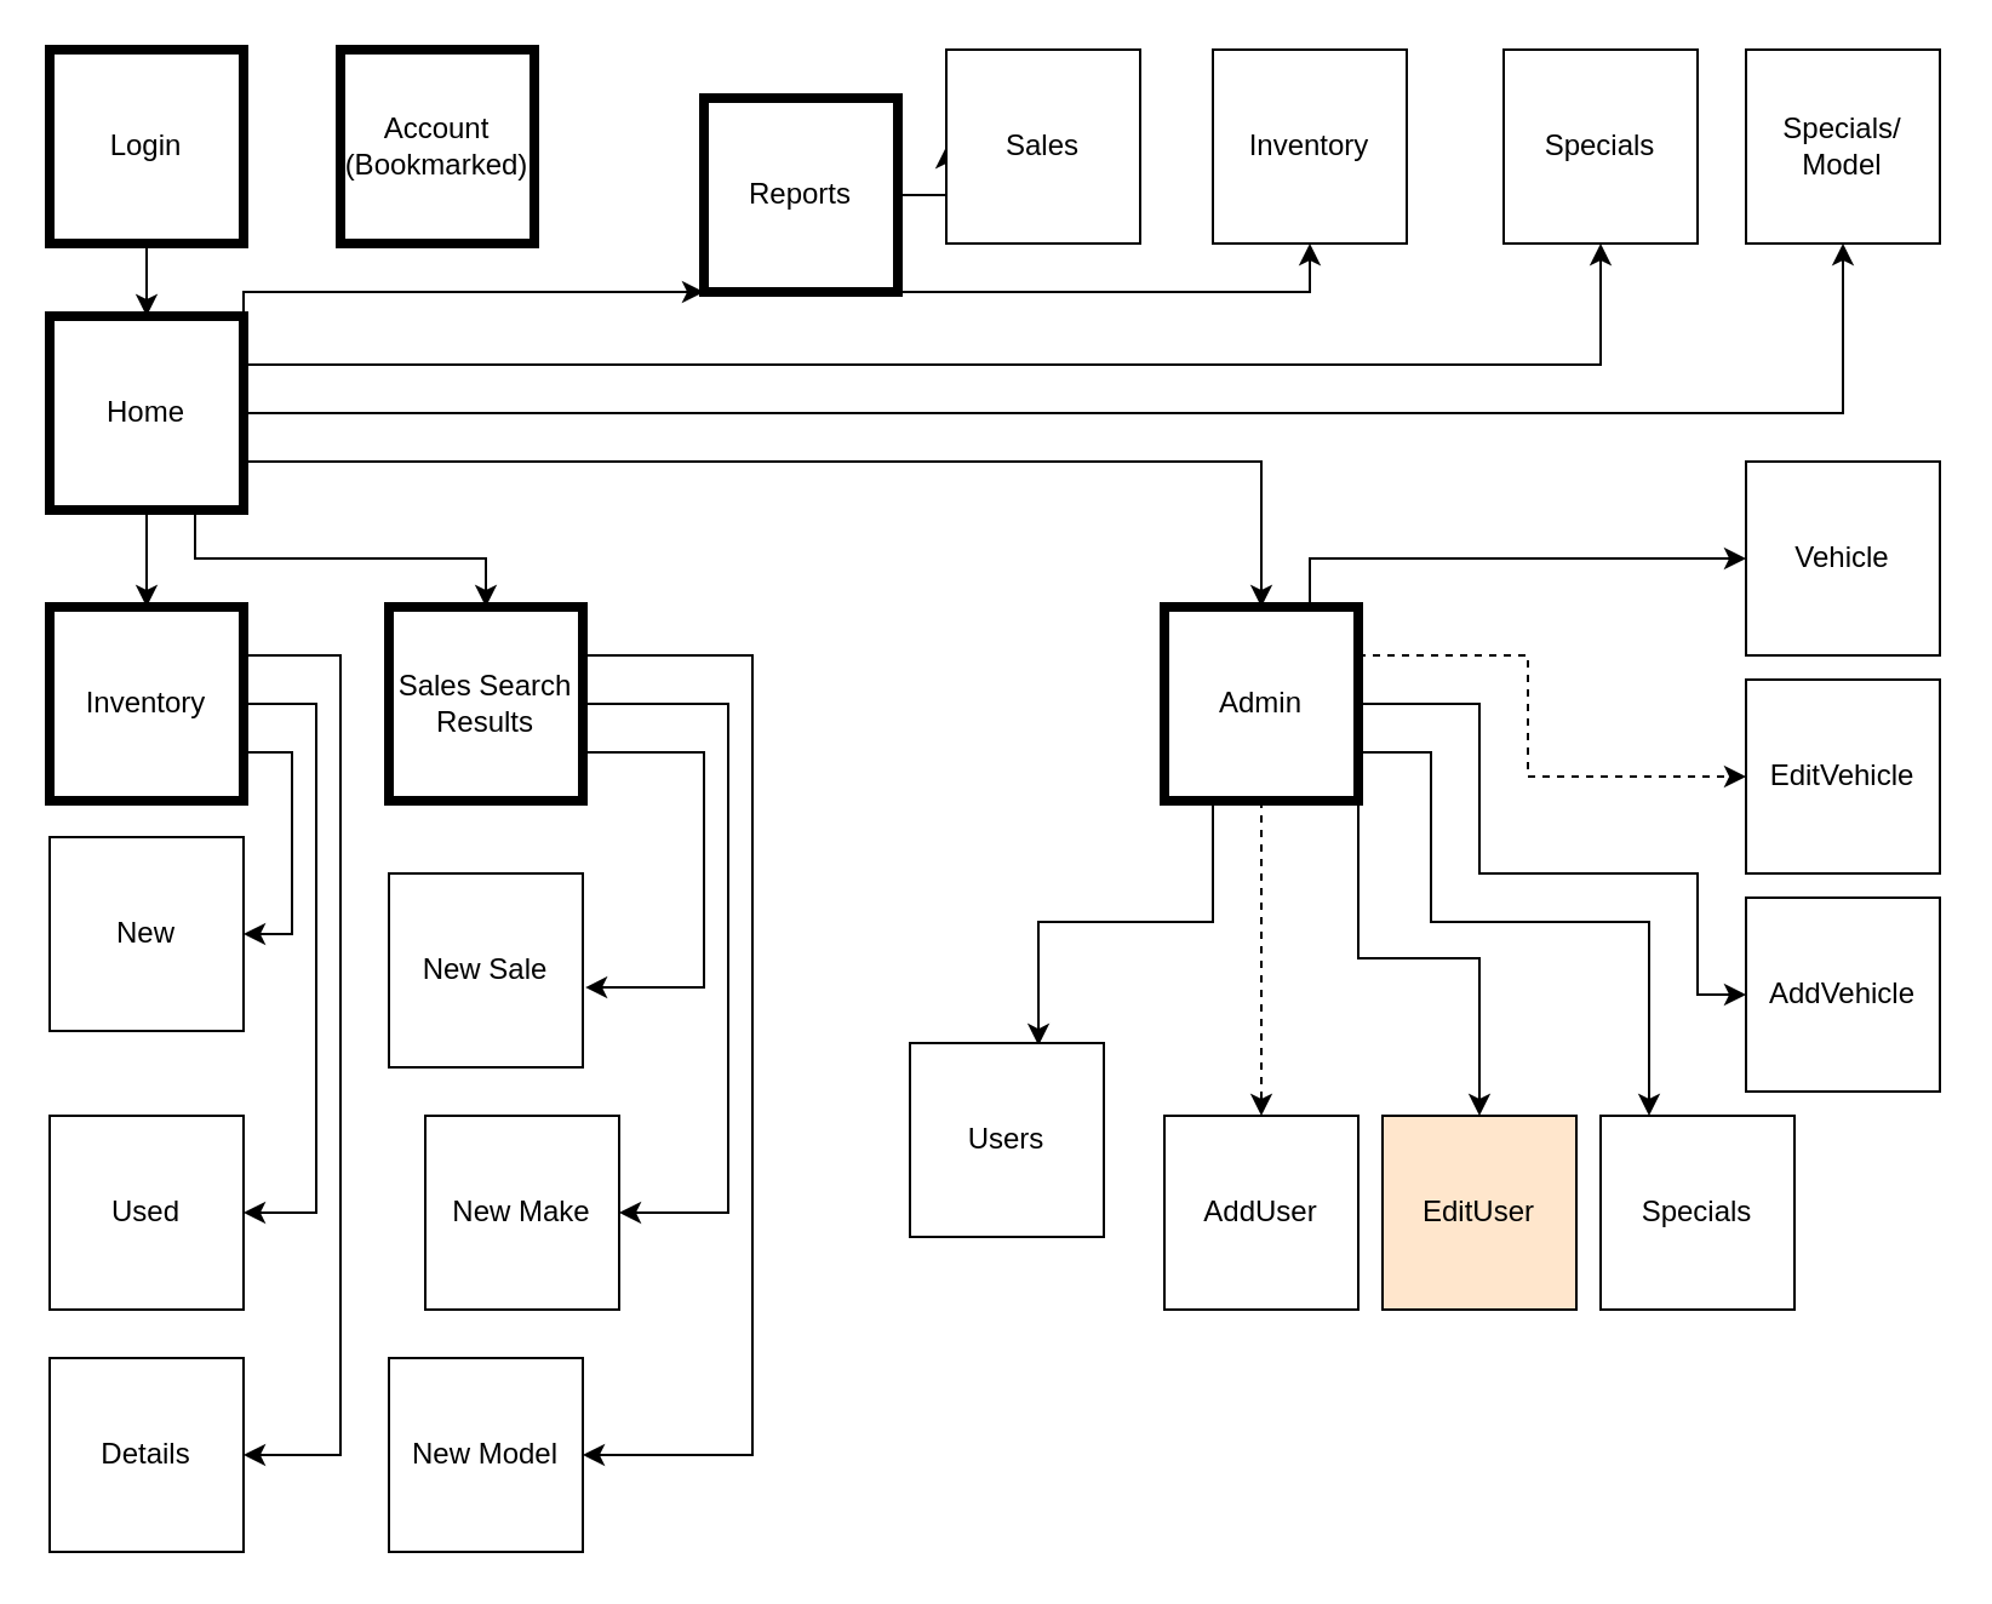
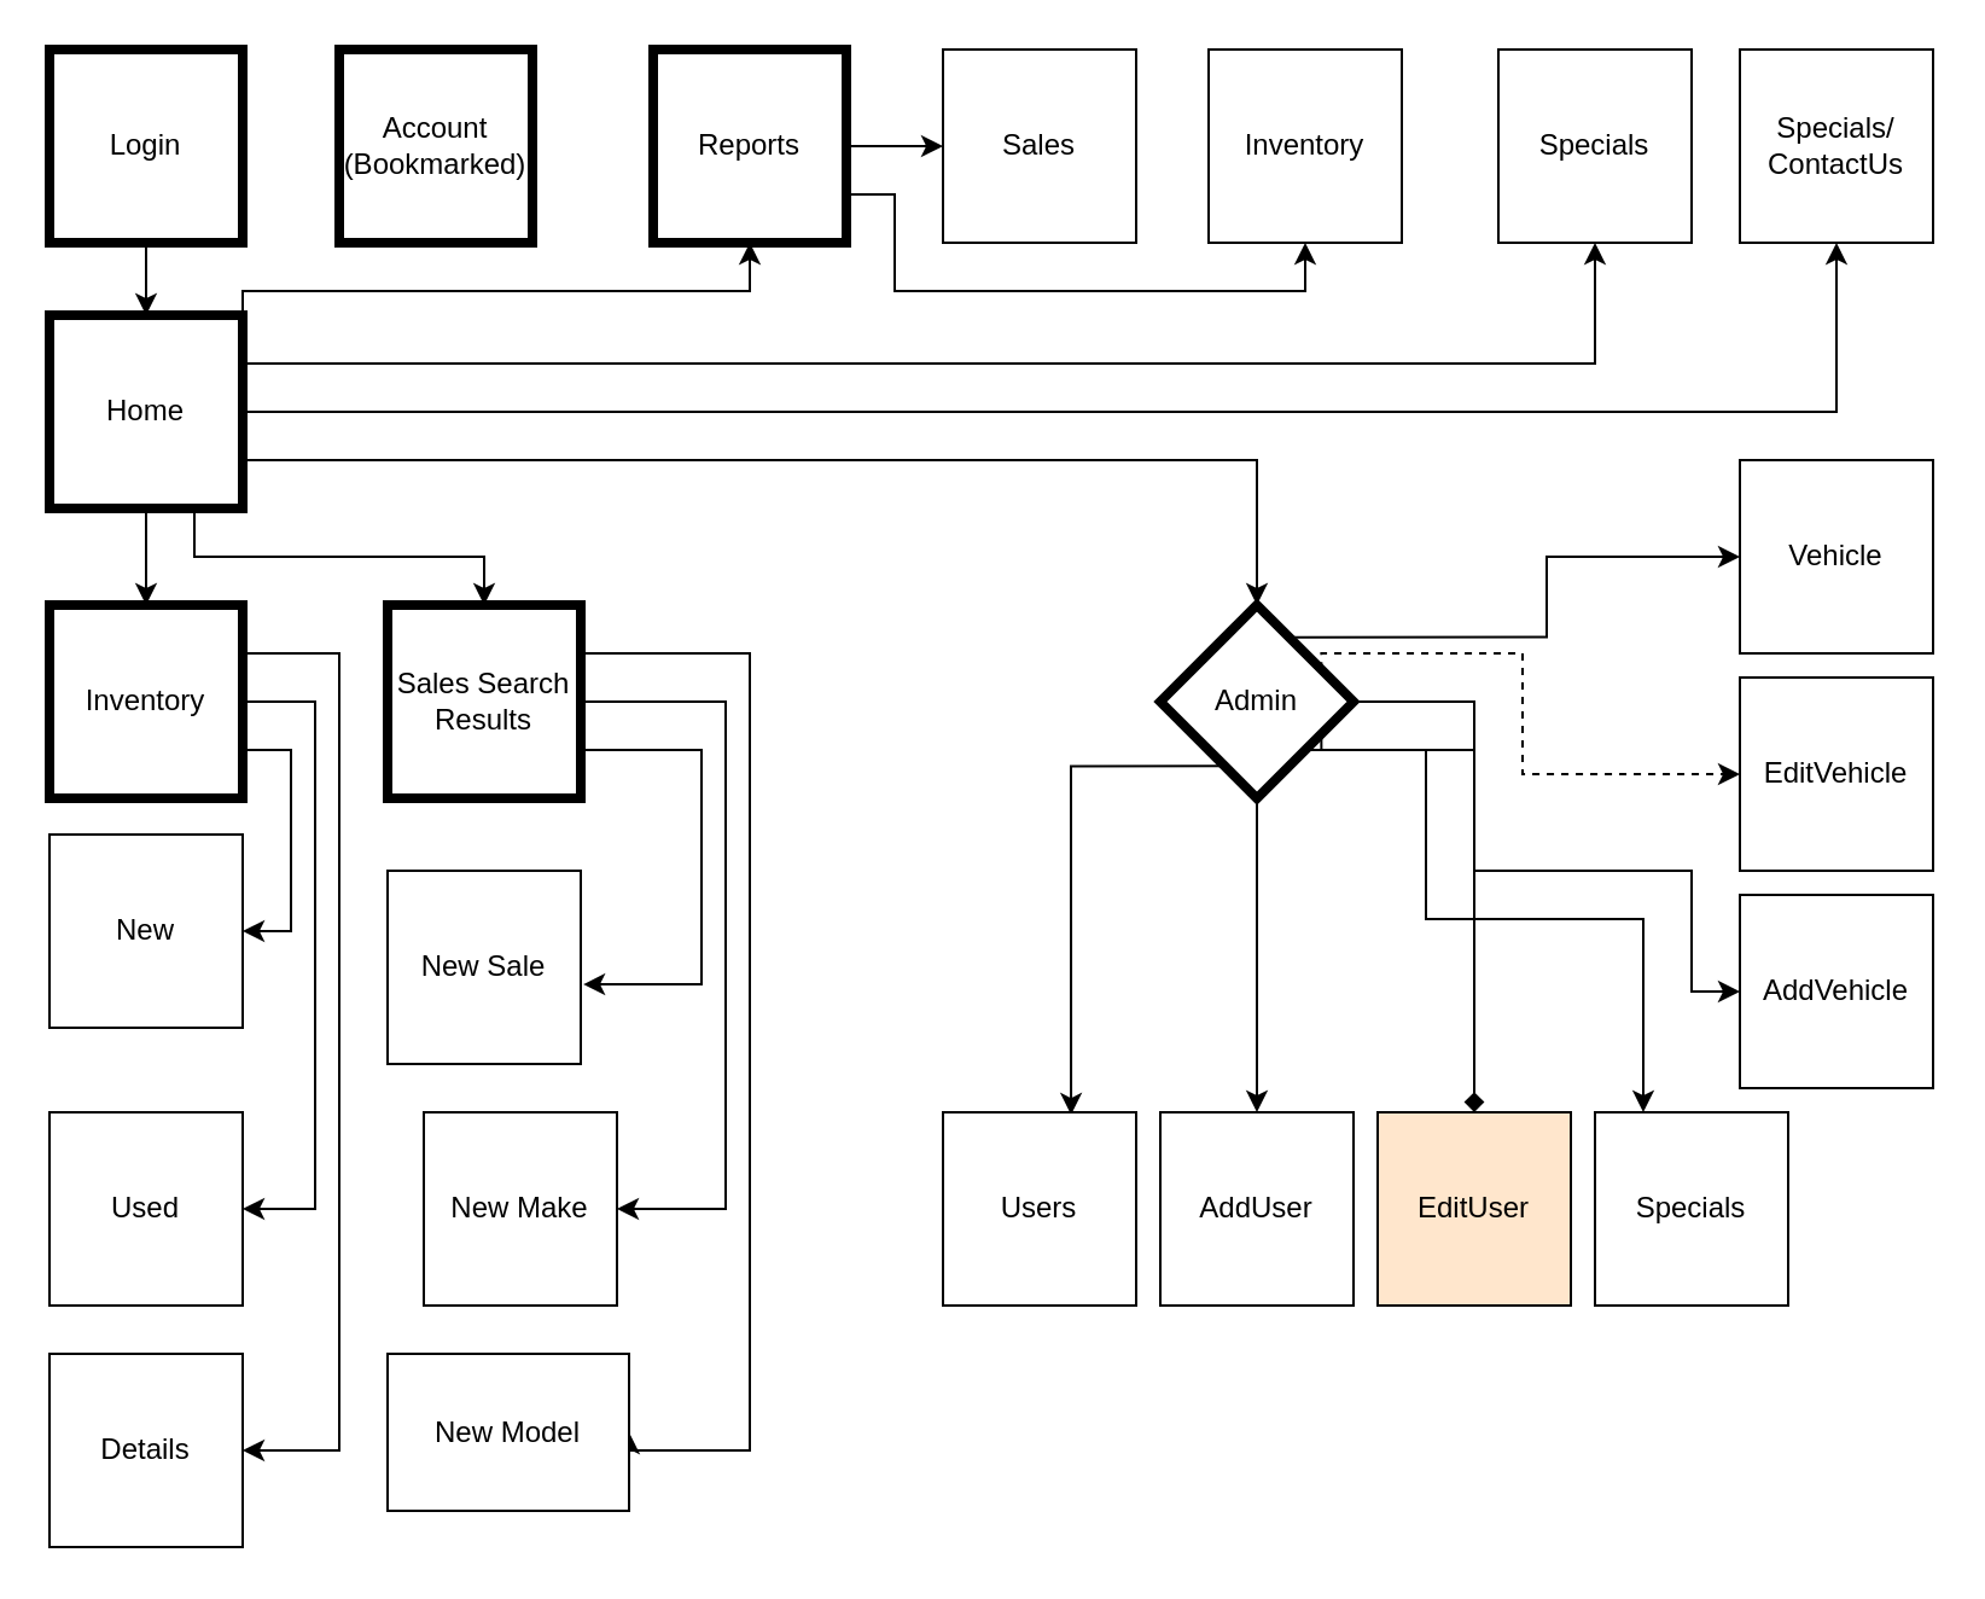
  <mxCell id="0" />
  <mxCell id="1" parent="0" />
  <mxCell id="2" value="" style="edgeStyle=orthogonalEdgeStyle;rounded=0;orthogonalLoop=1;jettySize=auto;html=1;" edge="1" parent="1" source="3" target="10"><mxGeometry relative="1" as="geometry" /></mxCell>
  <mxCell id="3" value="Login" style="whiteSpace=wrap;html=1;aspect=fixed;strokeWidth=4;" vertex="1" parent="1"><mxGeometry x="20" y="20" width="80" height="80" as="geometry" /></mxCell>
  <mxCell id="4" value="" style="edgeStyle=orthogonalEdgeStyle;rounded=0;orthogonalLoop=1;jettySize=auto;html=1;exitX=1;exitY=0;exitDx=0;exitDy=0;" edge="1" parent="1" source="10" target="29"><mxGeometry relative="1" as="geometry"><Array as="points"><mxPoint x="100" y="120" /><mxPoint x="310" y="120" /></Array></mxGeometry></mxCell>
  <mxCell id="5" value="" style="edgeStyle=orthogonalEdgeStyle;rounded=0;orthogonalLoop=1;jettySize=auto;html=1;" edge="1" parent="1" source="10" target="14"><mxGeometry relative="1" as="geometry" /></mxCell>
  <mxCell id="6" style="edgeStyle=orthogonalEdgeStyle;rounded=0;orthogonalLoop=1;jettySize=auto;html=1;exitX=1;exitY=0.75;exitDx=0;exitDy=0;entryX=0.5;entryY=0;entryDx=0;entryDy=0;" edge="1" parent="1" source="10" target="25"><mxGeometry relative="1" as="geometry" /></mxCell>
  <mxCell id="7" style="edgeStyle=orthogonalEdgeStyle;rounded=0;orthogonalLoop=1;jettySize=auto;html=1;exitX=0.75;exitY=1;exitDx=0;exitDy=0;" edge="1" parent="1" source="10" target="18"><mxGeometry relative="1" as="geometry" /></mxCell>
  <mxCell id="8" style="edgeStyle=orthogonalEdgeStyle;rounded=0;orthogonalLoop=1;jettySize=auto;html=1;exitX=1;exitY=0.5;exitDx=0;exitDy=0;entryX=0.5;entryY=1;entryDx=0;entryDy=0;" edge="1" parent="1" source="10" target="46"><mxGeometry relative="1" as="geometry" /></mxCell>
  <mxCell id="9" style="edgeStyle=orthogonalEdgeStyle;rounded=0;orthogonalLoop=1;jettySize=auto;html=1;exitX=1;exitY=0.25;exitDx=0;exitDy=0;entryX=0.5;entryY=1;entryDx=0;entryDy=0;" edge="1" parent="1" source="10" target="47"><mxGeometry relative="1" as="geometry" /></mxCell>
  <mxCell id="10" value="Home" style="whiteSpace=wrap;html=1;aspect=fixed;strokeWidth=4;" vertex="1" parent="1"><mxGeometry x="20" y="130" width="80" height="80" as="geometry" /></mxCell>
  <mxCell id="11" style="edgeStyle=orthogonalEdgeStyle;rounded=0;orthogonalLoop=1;jettySize=auto;html=1;exitX=1;exitY=0.25;exitDx=0;exitDy=0;entryX=1;entryY=0.5;entryDx=0;entryDy=0;" edge="1" parent="1" source="14" target="30"><mxGeometry relative="1" as="geometry"><Array as="points"><mxPoint x="140" y="270" /><mxPoint x="140" y="600" /></Array></mxGeometry></mxCell>
  <mxCell id="12" style="edgeStyle=orthogonalEdgeStyle;rounded=0;orthogonalLoop=1;jettySize=auto;html=1;exitX=1;exitY=0.5;exitDx=0;exitDy=0;entryX=1;entryY=0.5;entryDx=0;entryDy=0;" edge="1" parent="1" source="14" target="31"><mxGeometry relative="1" as="geometry"><Array as="points"><mxPoint x="130" y="290" /><mxPoint x="130" y="500" /></Array></mxGeometry></mxCell>
  <mxCell id="13" style="edgeStyle=orthogonalEdgeStyle;rounded=0;orthogonalLoop=1;jettySize=auto;html=1;exitX=1;exitY=0.75;exitDx=0;exitDy=0;entryX=1;entryY=0.5;entryDx=0;entryDy=0;" edge="1" parent="1" source="14" target="32"><mxGeometry relative="1" as="geometry" /></mxCell>
  <mxCell id="14" value="Inventory" style="whiteSpace=wrap;html=1;aspect=fixed;strokeWidth=4;" vertex="1" parent="1"><mxGeometry x="20" y="250" width="80" height="80" as="geometry" /></mxCell>
  <mxCell id="15" style="edgeStyle=orthogonalEdgeStyle;rounded=0;orthogonalLoop=1;jettySize=auto;html=1;exitX=1;exitY=0.25;exitDx=0;exitDy=0;entryX=1;entryY=0.5;entryDx=0;entryDy=0;" edge="1" parent="1" source="18" target="35"><mxGeometry relative="1" as="geometry"><Array as="points"><mxPoint x="310" y="270" /><mxPoint x="310" y="600" /></Array></mxGeometry></mxCell>
  <mxCell id="16" style="edgeStyle=orthogonalEdgeStyle;rounded=0;orthogonalLoop=1;jettySize=auto;html=1;exitX=1;exitY=0.5;exitDx=0;exitDy=0;entryX=1;entryY=0.5;entryDx=0;entryDy=0;" edge="1" parent="1" source="18" target="33"><mxGeometry relative="1" as="geometry"><Array as="points"><mxPoint x="300" y="290" /><mxPoint x="300" y="500" /></Array></mxGeometry></mxCell>
  <mxCell id="17" style="edgeStyle=orthogonalEdgeStyle;rounded=0;orthogonalLoop=1;jettySize=auto;html=1;exitX=1;exitY=0.75;exitDx=0;exitDy=0;entryX=1.013;entryY=0.588;entryDx=0;entryDy=0;entryPerimeter=0;" edge="1" parent="1" source="18" target="34"><mxGeometry relative="1" as="geometry"><Array as="points"><mxPoint x="290" y="310" /><mxPoint x="290" y="407" /></Array></mxGeometry></mxCell>
  <mxCell id="18" value="Sales Search&lt;br&gt;Results" style="whiteSpace=wrap;html=1;aspect=fixed;strokeWidth=4;" vertex="1" parent="1"><mxGeometry x="160" y="250" width="80" height="80" as="geometry" /></mxCell>
- <mxCell id="19" style="edgeStyle=orthogonalEdgeStyle;rounded=0;orthogonalLoop=1;jettySize=auto;html=1;exitX=1;exitY=1;exitDx=0;exitDy=0;" edge="1" parent="1" source="25" target="44"><mxGeometry relative="1" as="geometry" /></mxCell>
+ <mxCell id="19" style="edgeStyle=orthogonalEdgeStyle;rounded=0;orthogonalLoop=1;jettySize=auto;html=1;exitX=1;exitY=1;exitDx=0;exitDy=0;endArrow=diamond;" edge="1" parent="1" source="25" target="44"><mxGeometry relative="1" as="geometry" /></mxCell>
  <mxCell id="20" style="edgeStyle=orthogonalEdgeStyle;rounded=0;orthogonalLoop=1;jettySize=auto;html=1;exitX=0.25;exitY=1;exitDx=0;exitDy=0;entryX=0.663;entryY=0.013;entryDx=0;entryDy=0;entryPerimeter=0;" edge="1" parent="1" source="25" target="38"><mxGeometry relative="1" as="geometry" /></mxCell>
- <mxCell id="21" style="edgeStyle=orthogonalEdgeStyle;rounded=0;orthogonalLoop=1;jettySize=auto;html=1;exitX=0.5;exitY=1;exitDx=0;exitDy=0;entryX=0.5;entryY=0;entryDx=0;entryDy=0;dashed=1;" edge="1" parent="1" source="25" target="40"><mxGeometry relative="1" as="geometry" /></mxCell>
+ <mxCell id="21" style="edgeStyle=orthogonalEdgeStyle;rounded=0;orthogonalLoop=1;jettySize=auto;html=1;exitX=0.5;exitY=1;exitDx=0;exitDy=0;entryX=0.5;entryY=0;entryDx=0;entryDy=0;" edge="1" parent="1" source="25" target="40"><mxGeometry relative="1" as="geometry" /></mxCell>
  <mxCell id="22" style="edgeStyle=orthogonalEdgeStyle;rounded=0;orthogonalLoop=1;jettySize=auto;html=1;exitX=1;exitY=0.75;exitDx=0;exitDy=0;entryX=0.25;entryY=0;entryDx=0;entryDy=0;" edge="1" parent="1" source="25" target="39"><mxGeometry relative="1" as="geometry"><Array as="points"><mxPoint x="590" y="310" /><mxPoint x="590" y="380" /><mxPoint x="680" y="380" /></Array></mxGeometry></mxCell>
  <mxCell id="23" style="edgeStyle=orthogonalEdgeStyle;rounded=0;orthogonalLoop=1;jettySize=auto;html=1;exitX=1;exitY=0.25;exitDx=0;exitDy=0;dashed=1;" edge="1" parent="1" source="25" target="41"><mxGeometry relative="1" as="geometry"><Array as="points"><mxPoint x="630" y="270" /><mxPoint x="630" y="320" /></Array></mxGeometry></mxCell>
  <mxCell id="24" style="edgeStyle=orthogonalEdgeStyle;rounded=0;orthogonalLoop=1;jettySize=auto;html=1;exitX=0.75;exitY=0;exitDx=0;exitDy=0;entryX=0;entryY=0.5;entryDx=0;entryDy=0;" edge="1" parent="1" source="25" target="45"><mxGeometry relative="1" as="geometry" /></mxCell>
- <mxCell id="25" value="Admin" style="whiteSpace=wrap;html=1;aspect=fixed;strokeWidth=4;" vertex="1" parent="1"><mxGeometry x="480" y="250" width="80" height="80" as="geometry" /></mxCell>
+ <mxCell id="25" value="Admin" style="rhombus;whiteSpace=wrap;html=1;aspect=fixed;strokeWidth=4;" vertex="1" parent="1"><mxGeometry x="480" y="250" width="80" height="80" as="geometry" /></mxCell>
  <mxCell id="26" value="Account&lt;br&gt;(Bookmarked)" style="whiteSpace=wrap;html=1;aspect=fixed;strokeWidth=4;" vertex="1" parent="1"><mxGeometry x="140" y="20" width="80" height="80" as="geometry" /></mxCell>
  <mxCell id="27" style="edgeStyle=orthogonalEdgeStyle;rounded=0;orthogonalLoop=1;jettySize=auto;html=1;exitX=1;exitY=0.5;exitDx=0;exitDy=0;entryX=0;entryY=0.5;entryDx=0;entryDy=0;" edge="1" parent="1" source="29" target="37"><mxGeometry relative="1" as="geometry" /></mxCell>
  <mxCell id="28" style="edgeStyle=orthogonalEdgeStyle;rounded=0;orthogonalLoop=1;jettySize=auto;html=1;exitX=1;exitY=0.75;exitDx=0;exitDy=0;entryX=0.5;entryY=1;entryDx=0;entryDy=0;" edge="1" parent="1" source="29" target="36"><mxGeometry relative="1" as="geometry"><mxPoint x="540" y="110" as="targetPoint" /><Array as="points"><mxPoint x="370" y="80" /><mxPoint x="370" y="120" /><mxPoint x="540" y="120" /></Array></mxGeometry></mxCell>
- <mxCell id="29" value="Reports" style="whiteSpace=wrap;html=1;aspect=fixed;strokeWidth=4;" vertex="1" parent="1"><mxGeometry x="290" y="40" width="80" height="80" as="geometry" /></mxCell>
+ <mxCell id="29" value="Reports" style="whiteSpace=wrap;html=1;aspect=fixed;strokeWidth=4;" vertex="1" parent="1"><mxGeometry x="270" y="20" width="80" height="80" as="geometry" /></mxCell>
  <mxCell id="30" value="Details" style="whiteSpace=wrap;html=1;aspect=fixed;" vertex="1" parent="1"><mxGeometry x="20" y="560" width="80" height="80" as="geometry" /></mxCell>
  <mxCell id="31" value="Used" style="whiteSpace=wrap;html=1;aspect=fixed;" vertex="1" parent="1"><mxGeometry x="20" y="460" width="80" height="80" as="geometry" /></mxCell>
  <mxCell id="32" value="New" style="whiteSpace=wrap;html=1;aspect=fixed;" vertex="1" parent="1"><mxGeometry x="20" y="345" width="80" height="80" as="geometry" /></mxCell>
  <mxCell id="33" value="New Make" style="whiteSpace=wrap;html=1;aspect=fixed;" vertex="1" parent="1"><mxGeometry x="175" y="460" width="80" height="80" as="geometry" /></mxCell>
  <mxCell id="34" value="New Sale" style="whiteSpace=wrap;html=1;aspect=fixed;" vertex="1" parent="1"><mxGeometry x="160" y="360" width="80" height="80" as="geometry" /></mxCell>
- <mxCell id="35" value="New Model" style="whiteSpace=wrap;html=1;aspect=fixed;" vertex="1" parent="1"><mxGeometry x="160" y="560" width="80" height="80" as="geometry" /></mxCell>
+ <mxCell id="35" value="New Model" style="whiteSpace=wrap;html=1;aspect=fixed;" vertex="1" parent="1"><mxGeometry x="160" y="560" width="100" height="65" as="geometry" /></mxCell>
  <mxCell id="36" value="Inventory" style="whiteSpace=wrap;html=1;aspect=fixed;" vertex="1" parent="1"><mxGeometry x="500" y="20" width="80" height="80" as="geometry" /></mxCell>
  <mxCell id="37" value="Sales" style="whiteSpace=wrap;html=1;aspect=fixed;" vertex="1" parent="1"><mxGeometry x="390" y="20" width="80" height="80" as="geometry" /></mxCell>
- <mxCell id="38" value="Users" style="whiteSpace=wrap;html=1;aspect=fixed;" vertex="1" parent="1"><mxGeometry x="375" y="430" width="80" height="80" as="geometry" /></mxCell>
+ <mxCell id="38" value="Users" style="whiteSpace=wrap;html=1;aspect=fixed;" vertex="1" parent="1"><mxGeometry x="390" y="460" width="80" height="80" as="geometry" /></mxCell>
  <mxCell id="39" value="Specials" style="whiteSpace=wrap;html=1;aspect=fixed;" vertex="1" parent="1"><mxGeometry x="660" y="460" width="80" height="80" as="geometry" /></mxCell>
  <mxCell id="40" value="AddUser" style="whiteSpace=wrap;html=1;aspect=fixed;" vertex="1" parent="1"><mxGeometry x="480" y="460" width="80" height="80" as="geometry" /></mxCell>
  <mxCell id="41" value="EditVehicle" style="whiteSpace=wrap;html=1;aspect=fixed;" vertex="1" parent="1"><mxGeometry x="720" y="280" width="80" height="80" as="geometry" /></mxCell>
  <mxCell id="42" style="edgeStyle=orthogonalEdgeStyle;rounded=0;orthogonalLoop=1;jettySize=auto;html=1;exitX=1;exitY=0.5;exitDx=0;exitDy=0;entryX=0;entryY=0.5;entryDx=0;entryDy=0;" edge="1" parent="1" source="25" target="43"><mxGeometry relative="1" as="geometry"><Array as="points"><mxPoint x="610" y="290" /><mxPoint x="610" y="360" /><mxPoint x="700" y="360" /><mxPoint x="700" y="410" /></Array></mxGeometry></mxCell>
  <mxCell id="43" value="AddVehicle" style="whiteSpace=wrap;html=1;aspect=fixed;" vertex="1" parent="1"><mxGeometry x="720" y="370" width="80" height="80" as="geometry" /></mxCell>
  <mxCell id="44" value="EditUser" style="whiteSpace=wrap;html=1;aspect=fixed;fillColor=#ffe6cc;" vertex="1" parent="1"><mxGeometry x="570" y="460" width="80" height="80" as="geometry" /></mxCell>
  <mxCell id="45" value="Vehicle" style="whiteSpace=wrap;html=1;aspect=fixed;" vertex="1" parent="1"><mxGeometry x="720" y="190" width="80" height="80" as="geometry" /></mxCell>
- <mxCell id="46" value="Specials/&lt;br&gt;Model" style="whiteSpace=wrap;html=1;aspect=fixed;strokeWidth=1;" vertex="1" parent="1"><mxGeometry x="720" y="20" width="80" height="80" as="geometry" /></mxCell>
+ <mxCell id="46" value="Specials/&lt;br&gt;ContactUs" style="whiteSpace=wrap;html=1;aspect=fixed;strokeWidth=1;" vertex="1" parent="1"><mxGeometry x="720" y="20" width="80" height="80" as="geometry" /></mxCell>
  <mxCell id="47" value="Specials" style="whiteSpace=wrap;html=1;aspect=fixed;strokeWidth=1;" vertex="1" parent="1"><mxGeometry x="620" y="20" width="80" height="80" as="geometry" /></mxCell>
